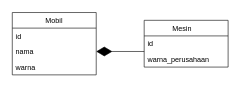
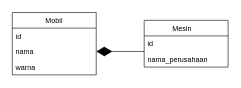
  <mxCell id="0" />
  <mxCell id="1" parent="0" />
  <mxCell id="2" value="Mobil" style="swimlane;fontStyle=0;childLayout=stackLayout;horizontal=1;startSize=26;fillColor=none;horizontalStack=0;resizeParent=1;resizeParentMax=0;resizeLast=0;collapsible=1;marginBottom=0;" vertex="1" parent="1"><mxGeometry x="20" y="20" width="140" height="104" as="geometry" /></mxCell>
  <mxCell id="3" value="id" style="text;strokeColor=none;fillColor=none;align=left;verticalAlign=top;spacingLeft=4;spacingRight=4;overflow=hidden;rotatable=0;points=[[0,0.5],[1,0.5]];portConstraint=eastwest;" vertex="1" parent="2"><mxGeometry y="26" width="140" height="26" as="geometry" /></mxCell>
  <mxCell id="4" value="nama" style="text;strokeColor=none;fillColor=none;align=left;verticalAlign=top;spacingLeft=4;spacingRight=4;overflow=hidden;rotatable=0;points=[[0,0.5],[1,0.5]];portConstraint=eastwest;" vertex="1" parent="2"><mxGeometry y="52" width="140" height="26" as="geometry" /></mxCell>
  <mxCell id="5" value="warna" style="text;strokeColor=none;fillColor=none;align=left;verticalAlign=top;spacingLeft=4;spacingRight=4;overflow=hidden;rotatable=0;points=[[0,0.5],[1,0.5]];portConstraint=eastwest;" vertex="1" parent="2"><mxGeometry y="78" width="140" height="26" as="geometry" /></mxCell>
  <mxCell id="6" value="Mesin    " style="swimlane;fontStyle=0;childLayout=stackLayout;horizontal=1;startSize=26;fillColor=none;horizontalStack=0;resizeParent=1;resizeParentMax=0;resizeLast=0;collapsible=1;marginBottom=0;" vertex="1" parent="1"><mxGeometry x="240" y="33" width="140" height="78" as="geometry" /></mxCell>
  <mxCell id="7" value="id" style="text;strokeColor=none;fillColor=none;align=left;verticalAlign=top;spacingLeft=4;spacingRight=4;overflow=hidden;rotatable=0;points=[[0,0.5],[1,0.5]];portConstraint=eastwest;" vertex="1" parent="6"><mxGeometry y="26" width="140" height="26" as="geometry" /></mxCell>
- <mxCell id="8" value="warna_perusahaan" style="text;strokeColor=none;fillColor=none;align=left;verticalAlign=top;spacingLeft=4;spacingRight=4;overflow=hidden;rotatable=0;points=[[0,0.5],[1,0.5]];portConstraint=eastwest;" vertex="1" parent="6"><mxGeometry y="52" width="140" height="26" as="geometry" /></mxCell>
+ <mxCell id="8" value="nama_perusahaan" style="text;strokeColor=none;fillColor=none;align=left;verticalAlign=top;spacingLeft=4;spacingRight=4;overflow=hidden;rotatable=0;points=[[0,0.5],[1,0.5]];portConstraint=eastwest;" vertex="1" parent="6"><mxGeometry y="52" width="140" height="26" as="geometry" /></mxCell>
  <mxCell id="9" value="" style="endArrow=diamondThin;endFill=1;endSize=24;html=1;rounded=0;entryX=1;entryY=0.5;entryDx=0;entryDy=0;" edge="1" parent="1" target="4"><mxGeometry width="160" relative="1" as="geometry"><mxPoint x="240" y="85" as="sourcePoint" /><mxPoint x="161.68" y="82.654" as="targetPoint" /></mxGeometry></mxCell>
